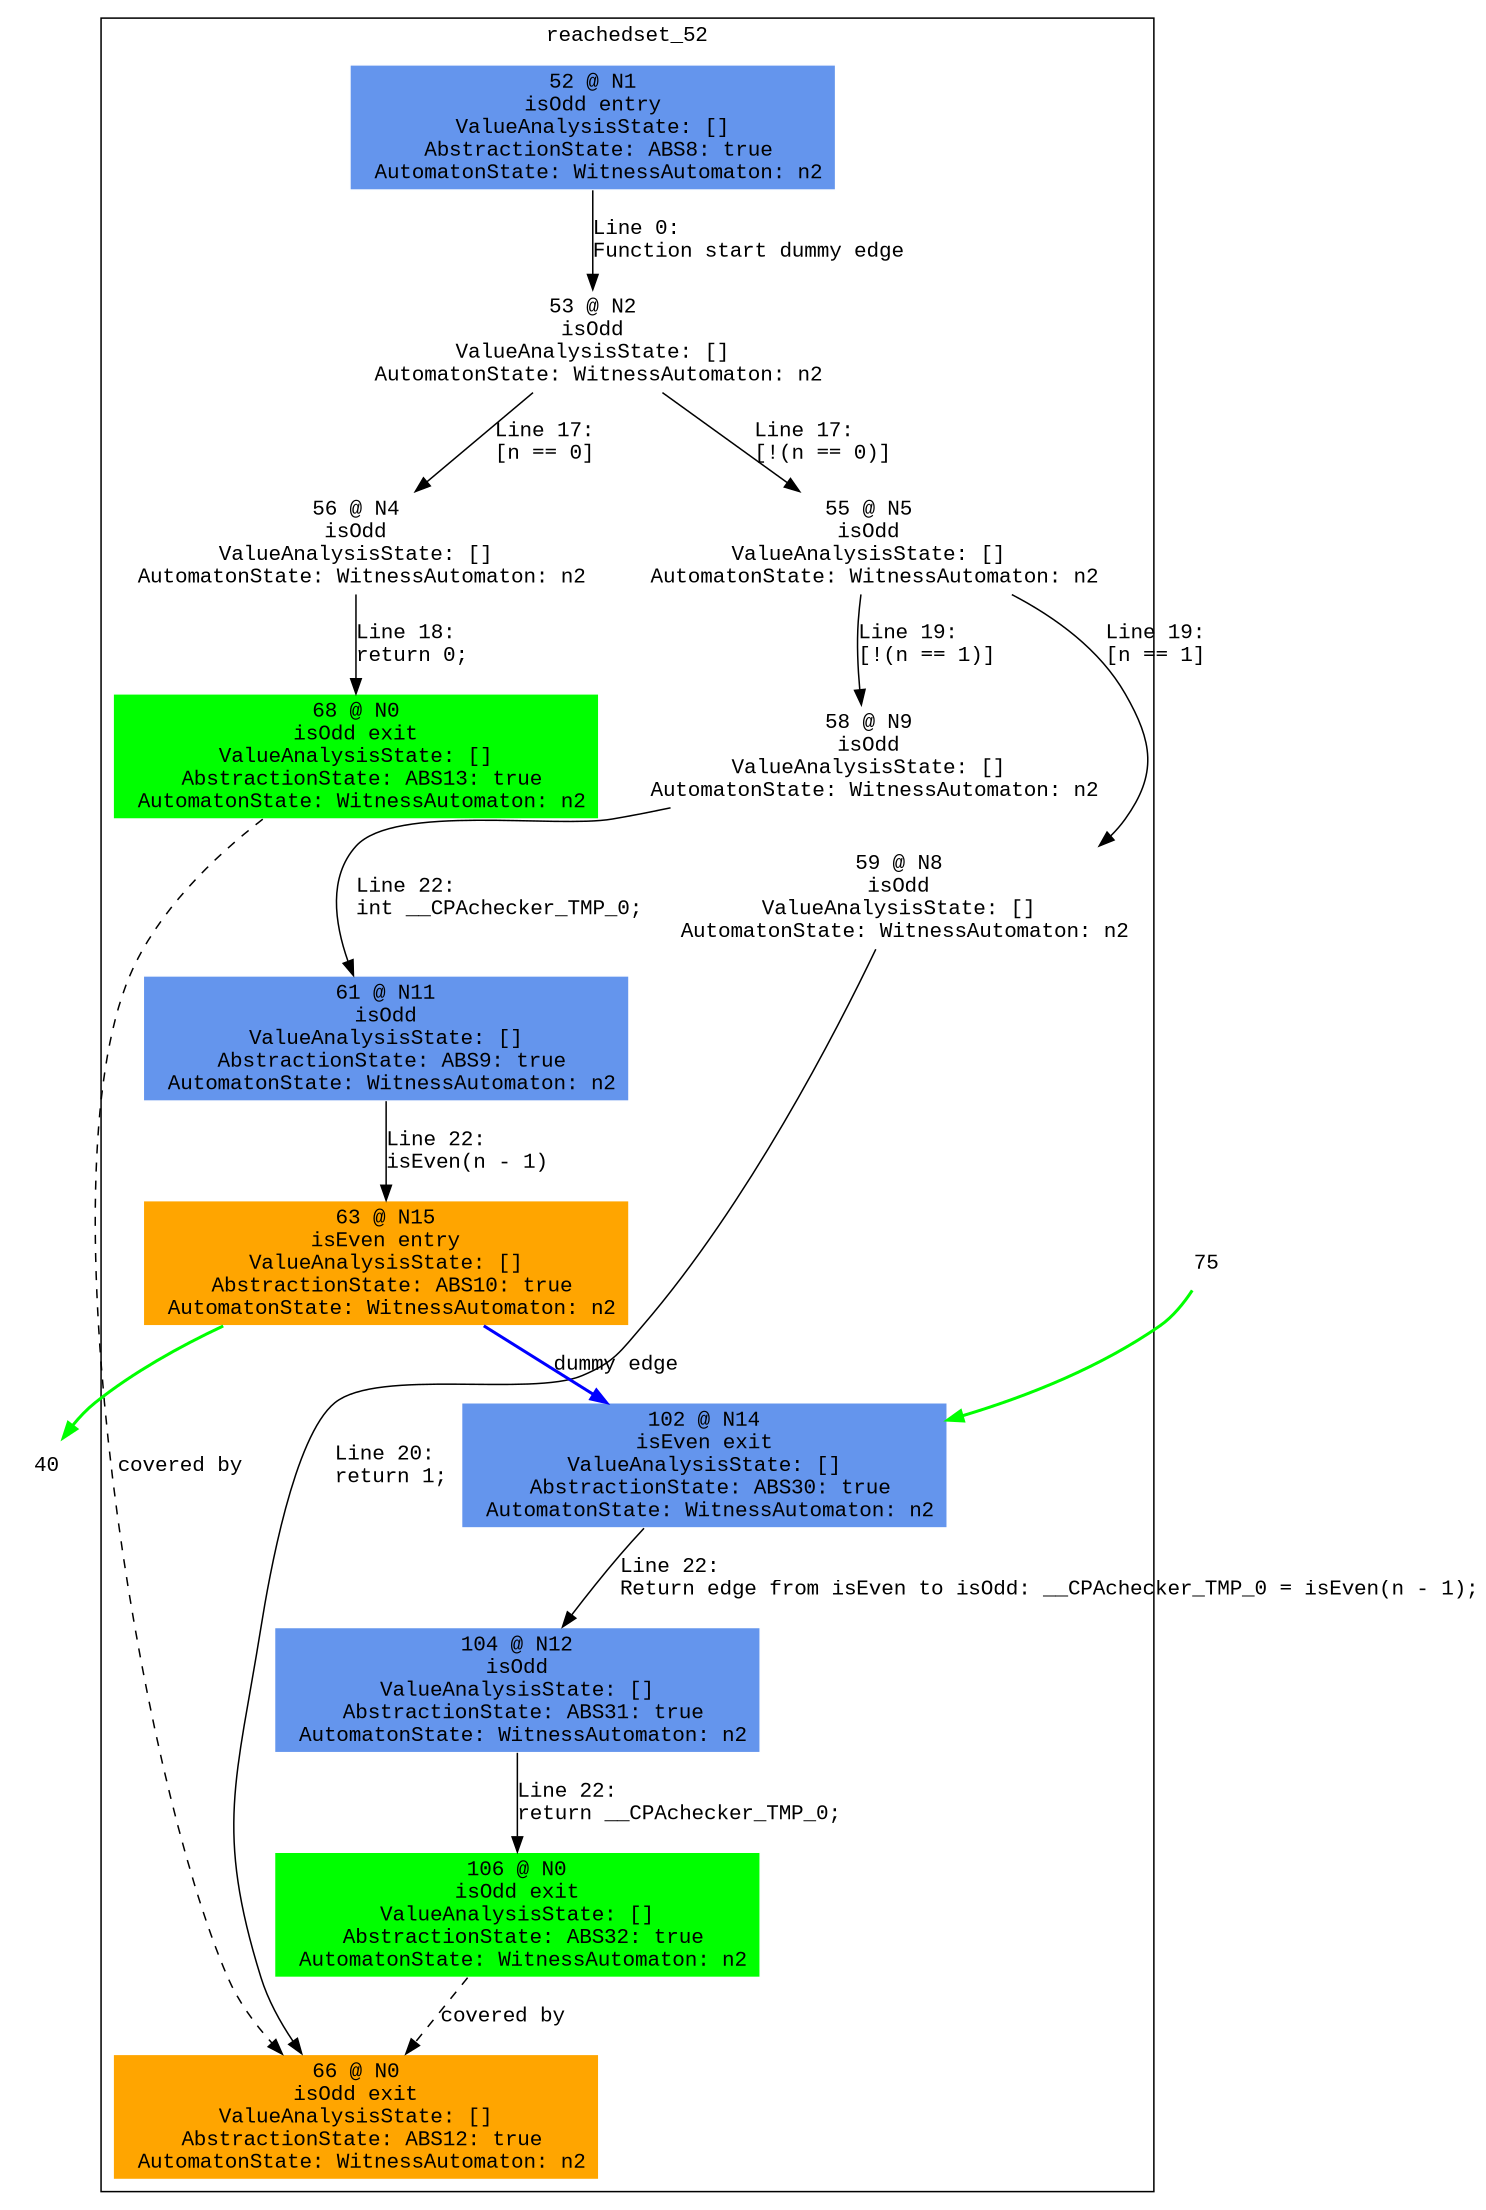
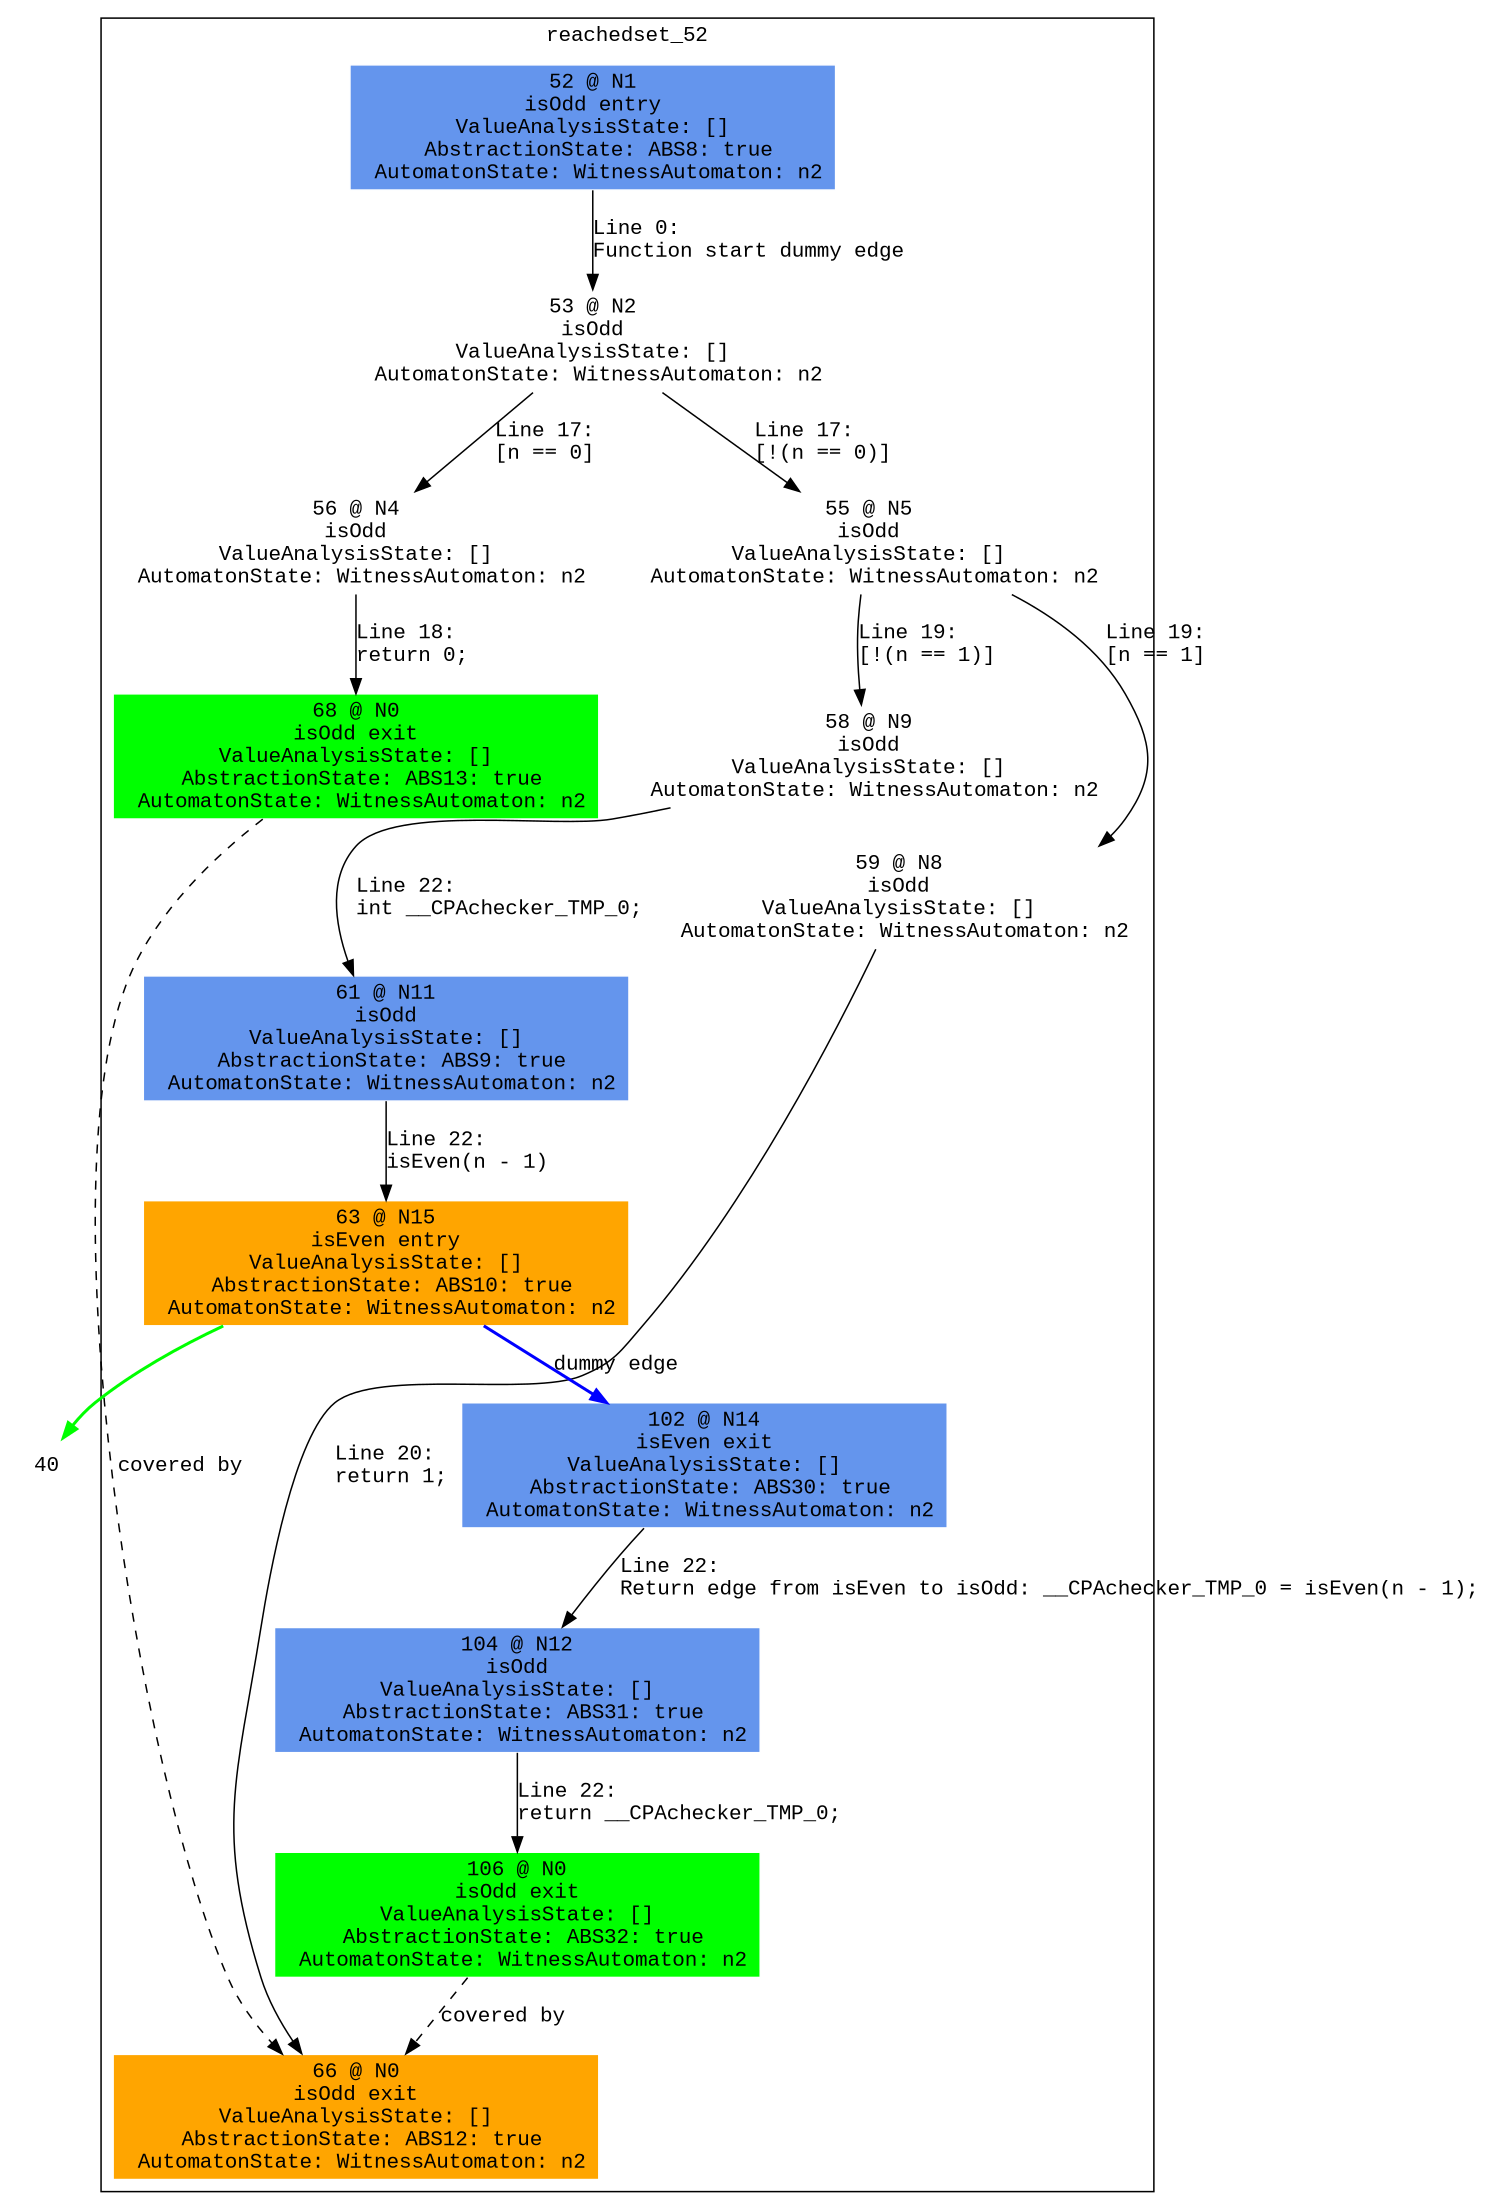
  digraph {
    fontname="Liberation Mono"
    node [color=white shape=box style=filled fontname="Liberation Mono"]
    edge [fontname="Liberation Mono"]
    n1 [fillcolor=cornflowerblue label="52 @ N1\nisOdd entry\nValueAnalysisState: []\n AbstractionState: ABS8: true\n AutomatonState: WitnessAutomaton: n2\n"]
    n2 [label="53 @ N2\nisOdd\nValueAnalysisState: []\n AutomatonState: WitnessAutomaton: n2\n"]
    n3 [label="56 @ N4\nisOdd\nValueAnalysisState: []\n AutomatonState: WitnessAutomaton: n2\n"]
    n4 [label="55 @ N5\nisOdd\nValueAnalysisState: []\n AutomatonState: WitnessAutomaton: n2\n"]
    n5 [fillcolor=green label="68 @ N0\nisOdd exit\nValueAnalysisState: []\n AbstractionState: ABS13: true\n AutomatonState: WitnessAutomaton: n2\n"]
    n6 [fillcolor=orange label="66 @ N0\nisOdd exit\nValueAnalysisState: []\n AbstractionState: ABS12: true\n AutomatonState: WitnessAutomaton: n2\n"]
    n7 [label="59 @ N8\nisOdd\nValueAnalysisState: []\n AutomatonState: WitnessAutomaton: n2\n"]
    n8 [label="58 @ N9\nisOdd\nValueAnalysisState: []\n AutomatonState: WitnessAutomaton: n2\n"]
    n9 [fillcolor=cornflowerblue label="61 @ N11\nisOdd\nValueAnalysisState: []\n AbstractionState: ABS9: true\n AutomatonState: WitnessAutomaton: n2\n"]
    n10 [fillcolor=orange label="63 @ N15\nisEven entry\nValueAnalysisState: []\n AbstractionState: ABS10: true\n AutomatonState: WitnessAutomaton: n2\n"]
    n11 [fillcolor=cornflowerblue label="102 @ N14\nisEven exit\nValueAnalysisState: []\n AbstractionState: ABS30: true\n AutomatonState: WitnessAutomaton: n2\n"]
    n12 [fillcolor=cornflowerblue label="104 @ N12\nisOdd\nValueAnalysisState: []\n AbstractionState: ABS31: true\n AutomatonState: WitnessAutomaton: n2\n"]
    n13 [fillcolor=green label="106 @ N0\nisOdd exit\nValueAnalysisState: []\n AbstractionState: ABS32: true\n AutomatonState: WitnessAutomaton: n2\n"]
    40
-   75
    subgraph cluster_1 {
      label=reachedset_52
      n1
      n2
      n3
      n4
      n5
      n6
      n7
      n8
      n9
      n10
      n11
      n12
      n13
    }
    n1 -> n2 [label="Line 0: \lFunction start dummy edge\l"]
    n2 -> n3 [label="Line 17: \l[n == 0]\l"]
    n2 -> n4 [label="Line 17: \l[!(n == 0)]\l"]
    n3 -> n5 [label="Line 18: \lreturn 0;\l"]
    n4 -> n7 [label="Line 19: \l[n == 1]\l"]
    n4 -> n8 [label="Line 19: \l[!(n == 1)]\l"]
    n5 -> n6 [label="covered by" style=dashed weight=0]
    n7 -> n6 [label="Line 20: \lreturn 1;\l"]
    n8 -> n9 [label="Line 22: \lint __CPAchecker_TMP_0;\l"]
    n9 -> n10 [label="Line 22: \lisEven(n - 1)\l"]
    n10 -> n11 [color=blue label="dummy edge" style=bold]
    n10 -> 40 [color=green style=bold]
    n11 -> n12 [label="Line 22: \lReturn edge from isEven to isOdd: __CPAchecker_TMP_0 = isEven(n - 1);\l"]
    n12 -> n13 [label="Line 22: \lreturn __CPAchecker_TMP_0;\l"]
    n13 -> n6 [label="covered by" style=dashed weight=0]
-   75 -> n11 [color=green style=bold]
  }
